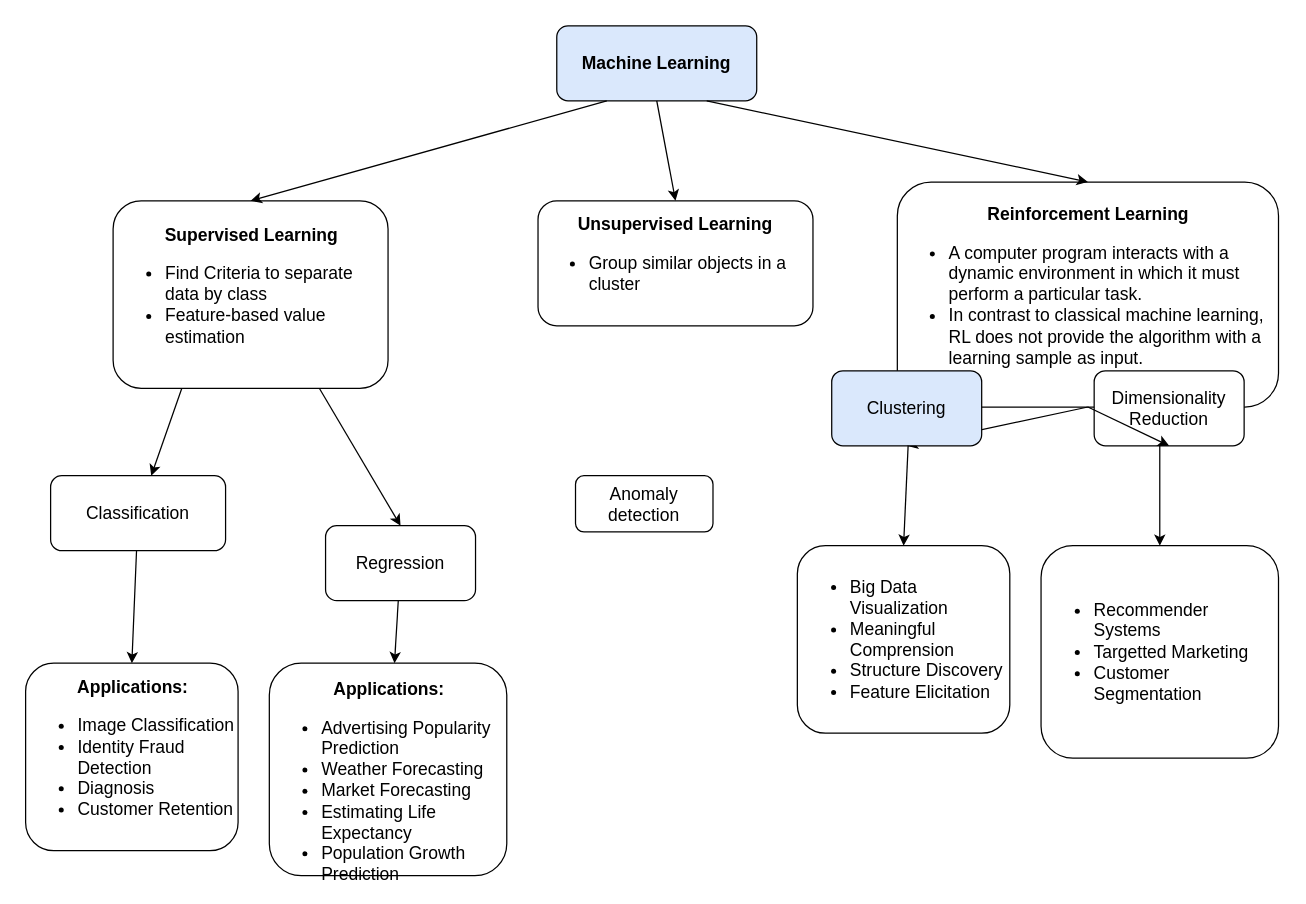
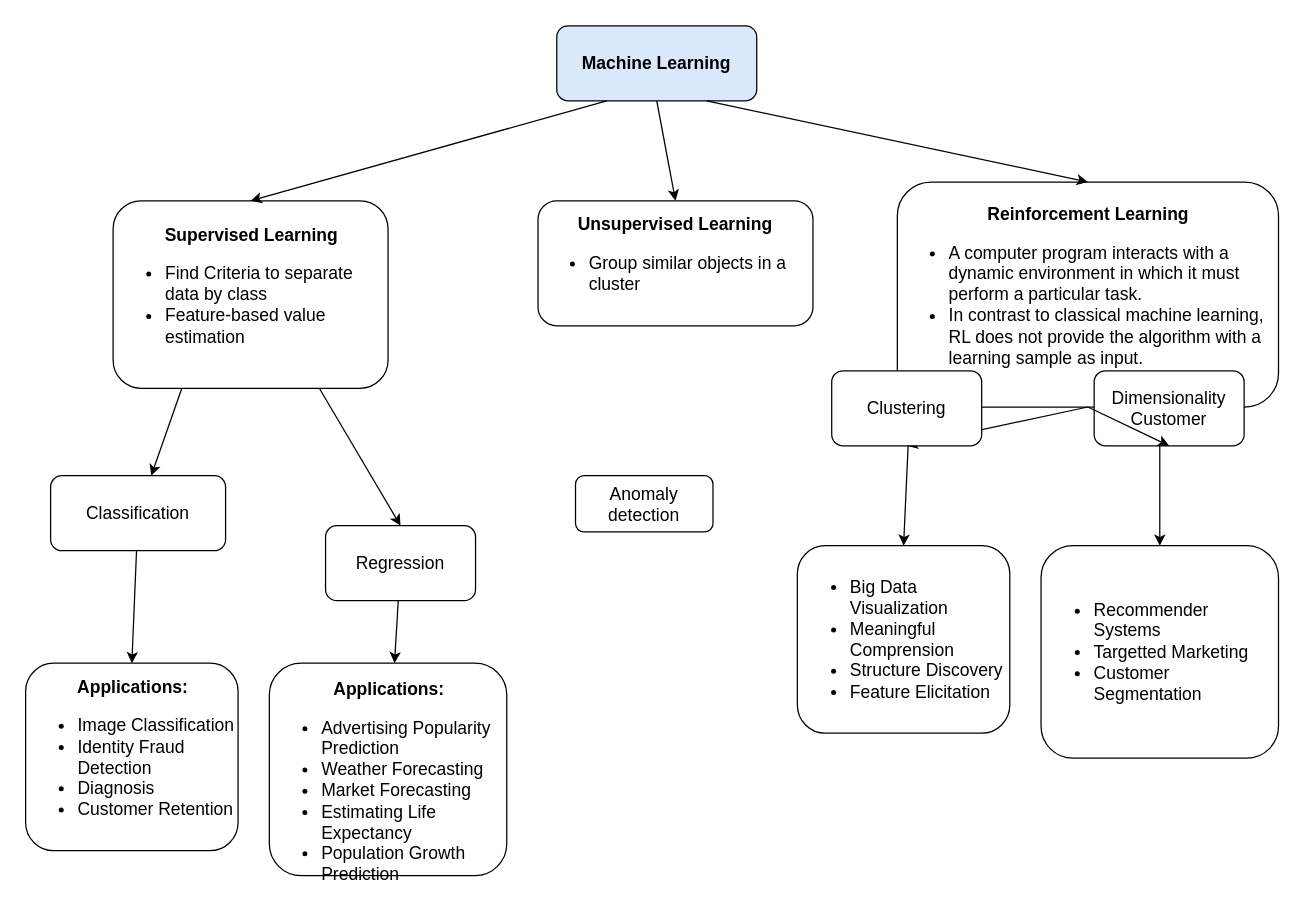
  <mxCell id="0" />
  <mxCell id="1" parent="0" />
  <mxCell id="2" value="&lt;font style=&quot;font-size: 14px;&quot;&gt;&lt;b&gt;Machine Learning&lt;/b&gt;&lt;/font&gt;" style="rounded=1;whiteSpace=wrap;html=1;fillColor=#dae8fc;" vertex="1" parent="1"><mxGeometry x="445" y="20" width="160" height="60" as="geometry" /></mxCell>
  <mxCell id="3" value="" style="rounded=0;orthogonalLoop=1;jettySize=auto;html=1;fontSize=14;exitX=0.25;exitY=1;exitDx=0;exitDy=0;" edge="1" parent="1" source="4" target="11"><mxGeometry relative="1" as="geometry"><mxPoint x="150" y="397.333" as="sourcePoint" /></mxGeometry></mxCell>
  <mxCell id="4" value="&lt;div style=&quot;text-align: center;&quot;&gt;&lt;b style=&quot;background-color: initial;&quot;&gt;Supervised Learning&lt;/b&gt;&lt;/div&gt;&lt;ul&gt;&lt;li&gt;Find Criteria to separate data by class&amp;nbsp;&lt;/li&gt;&lt;li&gt;Feature-based value estimation&lt;/li&gt;&lt;/ul&gt;" style="rounded=1;whiteSpace=wrap;html=1;fontSize=14;align=left;" vertex="1" parent="1"><mxGeometry x="90" y="160" width="220" height="150" as="geometry" /></mxCell>
  <mxCell id="5" value="&lt;b&gt;Unsupervised Learning&lt;/b&gt;&lt;br&gt;&lt;ul&gt;&lt;li style=&quot;text-align: left;&quot;&gt;Group similar objects in a cluster&lt;/li&gt;&lt;/ul&gt;" style="rounded=1;whiteSpace=wrap;html=1;fontSize=14;" vertex="1" parent="1"><mxGeometry x="430" y="160" width="220" height="100" as="geometry" /></mxCell>
  <mxCell id="6" value="&lt;b&gt;&lt;br&gt;Reinforcement Learning&lt;/b&gt;&lt;br&gt;&lt;div&gt;&lt;ul&gt;&lt;li style=&quot;text-align: left;&quot;&gt;A computer program interacts with a dynamic environment in which it must perform a particular task.&lt;/li&gt;&lt;li style=&quot;text-align: left;&quot;&gt;In contrast to classical machine learning, RL does not provide the algorithm with a learning sample as input.&amp;nbsp;&lt;/li&gt;&lt;/ul&gt;&lt;/div&gt;&lt;div&gt;&lt;br&gt;&lt;/div&gt;" style="rounded=1;whiteSpace=wrap;html=1;fontSize=14;" vertex="1" parent="1"><mxGeometry x="717.5" y="145" width="305" height="180" as="geometry" /></mxCell>
  <mxCell id="7" value="" style="endArrow=classic;html=1;rounded=0;fontSize=14;exitX=0.25;exitY=1;exitDx=0;exitDy=0;entryX=0.5;entryY=0;entryDx=0;entryDy=0;" edge="1" parent="1" source="2" target="4"><mxGeometry width="50" height="50" relative="1" as="geometry"><mxPoint x="330" y="340" as="sourcePoint" /><mxPoint x="380" y="290" as="targetPoint" /></mxGeometry></mxCell>
  <mxCell id="8" value="" style="endArrow=classic;html=1;rounded=0;fontSize=14;exitX=0.5;exitY=1;exitDx=0;exitDy=0;entryX=0.5;entryY=0;entryDx=0;entryDy=0;" edge="1" parent="1" source="2" target="5"><mxGeometry width="50" height="50" relative="1" as="geometry"><mxPoint x="320" y="100" as="sourcePoint" /><mxPoint x="130" y="160" as="targetPoint" /></mxGeometry></mxCell>
  <mxCell id="9" value="" style="endArrow=classic;html=1;rounded=0;fontSize=14;exitX=0.75;exitY=1;exitDx=0;exitDy=0;entryX=0.5;entryY=0;entryDx=0;entryDy=0;" edge="1" parent="1" source="2" target="6"><mxGeometry width="50" height="50" relative="1" as="geometry"><mxPoint x="370" y="100" as="sourcePoint" /><mxPoint x="180" y="160" as="targetPoint" /></mxGeometry></mxCell>
  <mxCell id="10" value="" style="edgeStyle=none;rounded=0;orthogonalLoop=1;jettySize=auto;html=1;fontSize=14;entryX=0.5;entryY=0;entryDx=0;entryDy=0;" edge="1" parent="1" source="11" target="19"><mxGeometry relative="1" as="geometry" /></mxCell>
  <mxCell id="11" value="Classification" style="rounded=1;whiteSpace=wrap;html=1;fontSize=14;" vertex="1" parent="1"><mxGeometry x="40" y="380" width="140" height="60" as="geometry" /></mxCell>
  <mxCell id="12" value="" style="edgeStyle=none;rounded=0;orthogonalLoop=1;jettySize=auto;html=1;fontSize=14;" edge="1" parent="1" source="13" target="20"><mxGeometry relative="1" as="geometry" /></mxCell>
  <mxCell id="13" value="Regression" style="whiteSpace=wrap;html=1;fontSize=14;rounded=1;" vertex="1" parent="1"><mxGeometry x="260" y="420" width="120" height="60" as="geometry" /></mxCell>
  <mxCell id="14" value="" style="endArrow=classic;html=1;rounded=0;fontSize=14;exitX=0.75;exitY=1;exitDx=0;exitDy=0;entryX=0.5;entryY=0;entryDx=0;entryDy=0;" edge="1" parent="1" source="4" target="13"><mxGeometry width="50" height="50" relative="1" as="geometry"><mxPoint x="315" y="410" as="sourcePoint" /><mxPoint x="660" y="490" as="targetPoint" /></mxGeometry></mxCell>
  <mxCell id="15" value="" style="rounded=0;orthogonalLoop=1;jettySize=auto;html=1;fontSize=14;exitX=0.5;exitY=1;exitDx=0;exitDy=0;entryX=0.5;entryY=1;entryDx=0;entryDy=0;" edge="1" parent="1" target="16" source="6"><mxGeometry relative="1" as="geometry"><mxPoint x="800" y="226" as="sourcePoint" /></mxGeometry></mxCell>
- <mxCell id="16" value="Clustering" style="rounded=1;whiteSpace=wrap;html=1;fontSize=14;fillColor=#dae8fc;" vertex="1" parent="1"><mxGeometry x="665" y="296" width="120" height="60" as="geometry" /></mxCell>
- <mxCell id="17" value="Dimensionality Reduction" style="whiteSpace=wrap;html=1;fontSize=14;rounded=1;" vertex="1" parent="1"><mxGeometry x="875" y="296" width="120" height="60" as="geometry" /></mxCell>
+ <mxCell id="16" value="Clustering" style="rounded=1;whiteSpace=wrap;html=1;fontSize=14;" vertex="1" parent="1"><mxGeometry x="665" y="296" width="120" height="60" as="geometry" /></mxCell>
+ <mxCell id="17" value="Dimensionality Customer" style="whiteSpace=wrap;html=1;fontSize=14;rounded=1;" vertex="1" parent="1"><mxGeometry x="875" y="296" width="120" height="60" as="geometry" /></mxCell>
  <mxCell id="18" value="" style="endArrow=classic;html=1;rounded=0;fontSize=14;exitX=0.5;exitY=1;exitDx=0;exitDy=0;entryX=0.5;entryY=1;entryDx=0;entryDy=0;" edge="1" parent="1" target="17" source="6"><mxGeometry width="50" height="50" relative="1" as="geometry"><mxPoint x="860" y="256" as="sourcePoint" /><mxPoint x="1285" y="396" as="targetPoint" /></mxGeometry></mxCell>
  <mxCell id="19" value="&lt;div style=&quot;text-align: center;&quot;&gt;&lt;b&gt;Applications:&lt;/b&gt;&lt;/div&gt;&lt;ul&gt;&lt;li&gt;&lt;span style=&quot;background-color: initial;&quot;&gt;Image Classification&lt;/span&gt;&lt;/li&gt;&lt;li&gt;&lt;span style=&quot;background-color: initial;&quot;&gt;Identity Fraud Detection&lt;/span&gt;&lt;/li&gt;&lt;li&gt;&lt;span style=&quot;background-color: initial;&quot;&gt;Diagnosis&lt;/span&gt;&lt;/li&gt;&lt;li&gt;&lt;span style=&quot;background-color: initial;&quot;&gt;Customer Retention&lt;/span&gt;&lt;/li&gt;&lt;/ul&gt;" style="rounded=1;whiteSpace=wrap;html=1;fontSize=14;align=left;" vertex="1" parent="1"><mxGeometry x="20" y="530" width="170" height="150" as="geometry" /></mxCell>
  <mxCell id="20" value="&lt;div style=&quot;text-align: center;&quot;&gt;&lt;b style=&quot;&quot;&gt;&lt;br&gt;&lt;/b&gt;&lt;/div&gt;&lt;div style=&quot;text-align: center;&quot;&gt;&lt;b style=&quot;&quot;&gt;&lt;br&gt;&lt;/b&gt;&lt;/div&gt;&lt;div style=&quot;text-align: center;&quot;&gt;&lt;b style=&quot;&quot;&gt;Applications:&lt;/b&gt;&lt;br&gt;&lt;/div&gt;&lt;ul&gt;&lt;li&gt;Advertising Popularity Prediction&lt;/li&gt;&lt;li&gt;Weather Forecasting&lt;/li&gt;&lt;li&gt;Market Forecasting&lt;/li&gt;&lt;li&gt;Estimating Life Expectancy&lt;/li&gt;&lt;li&gt;Population Growth Prediction&lt;/li&gt;&lt;/ul&gt;" style="whiteSpace=wrap;html=1;fontSize=14;rounded=1;align=left;" vertex="1" parent="1"><mxGeometry x="215" y="530" width="190" height="170" as="geometry" /></mxCell>
  <mxCell id="21" value="" style="edgeStyle=none;rounded=0;orthogonalLoop=1;jettySize=auto;html=1;fontSize=14;entryX=0.5;entryY=0;entryDx=0;entryDy=0;" edge="1" parent="1" target="23"><mxGeometry relative="1" as="geometry"><mxPoint x="726.136" y="356" as="sourcePoint" /></mxGeometry></mxCell>
  <mxCell id="22" value="" style="edgeStyle=none;rounded=0;orthogonalLoop=1;jettySize=auto;html=1;fontSize=14;" edge="1" parent="1" target="24"><mxGeometry relative="1" as="geometry"><mxPoint x="927.5" y="356" as="sourcePoint" /></mxGeometry></mxCell>
  <mxCell id="23" value="&lt;ul&gt;&lt;li&gt;Big Data Visualization&lt;/li&gt;&lt;li&gt;Meaningful Comprension&lt;/li&gt;&lt;li&gt;Structure Discovery&lt;/li&gt;&lt;li&gt;Feature Elicitation&lt;/li&gt;&lt;/ul&gt;" style="rounded=1;whiteSpace=wrap;html=1;fontSize=14;align=left;" vertex="1" parent="1"><mxGeometry x="637.5" y="436" width="170" height="150" as="geometry" /></mxCell>
  <mxCell id="24" value="&lt;ul&gt;&lt;li&gt;Recommender Systems&lt;/li&gt;&lt;li&gt;Targetted Marketing&lt;/li&gt;&lt;li&gt;Customer Segmentation&lt;/li&gt;&lt;/ul&gt;" style="whiteSpace=wrap;html=1;fontSize=14;rounded=1;align=left;" vertex="1" parent="1"><mxGeometry x="832.5" y="436" width="190" height="170" as="geometry" /></mxCell>
  <mxCell id="25" style="edgeStyle=none;rounded=0;orthogonalLoop=1;jettySize=auto;html=1;exitX=0.25;exitY=0;exitDx=0;exitDy=0;fontSize=14;" edge="1" parent="1" source="5" target="5"><mxGeometry relative="1" as="geometry" /></mxCell>
  <mxCell id="26" value="&lt;span style=&quot;background-color: initial;&quot;&gt;Anomaly detection&lt;br&gt;&lt;/span&gt;" style="rounded=1;whiteSpace=wrap;html=1;fontSize=14;" vertex="1" parent="1"><mxGeometry x="460" y="380" width="110" height="45" as="geometry" /></mxCell>
